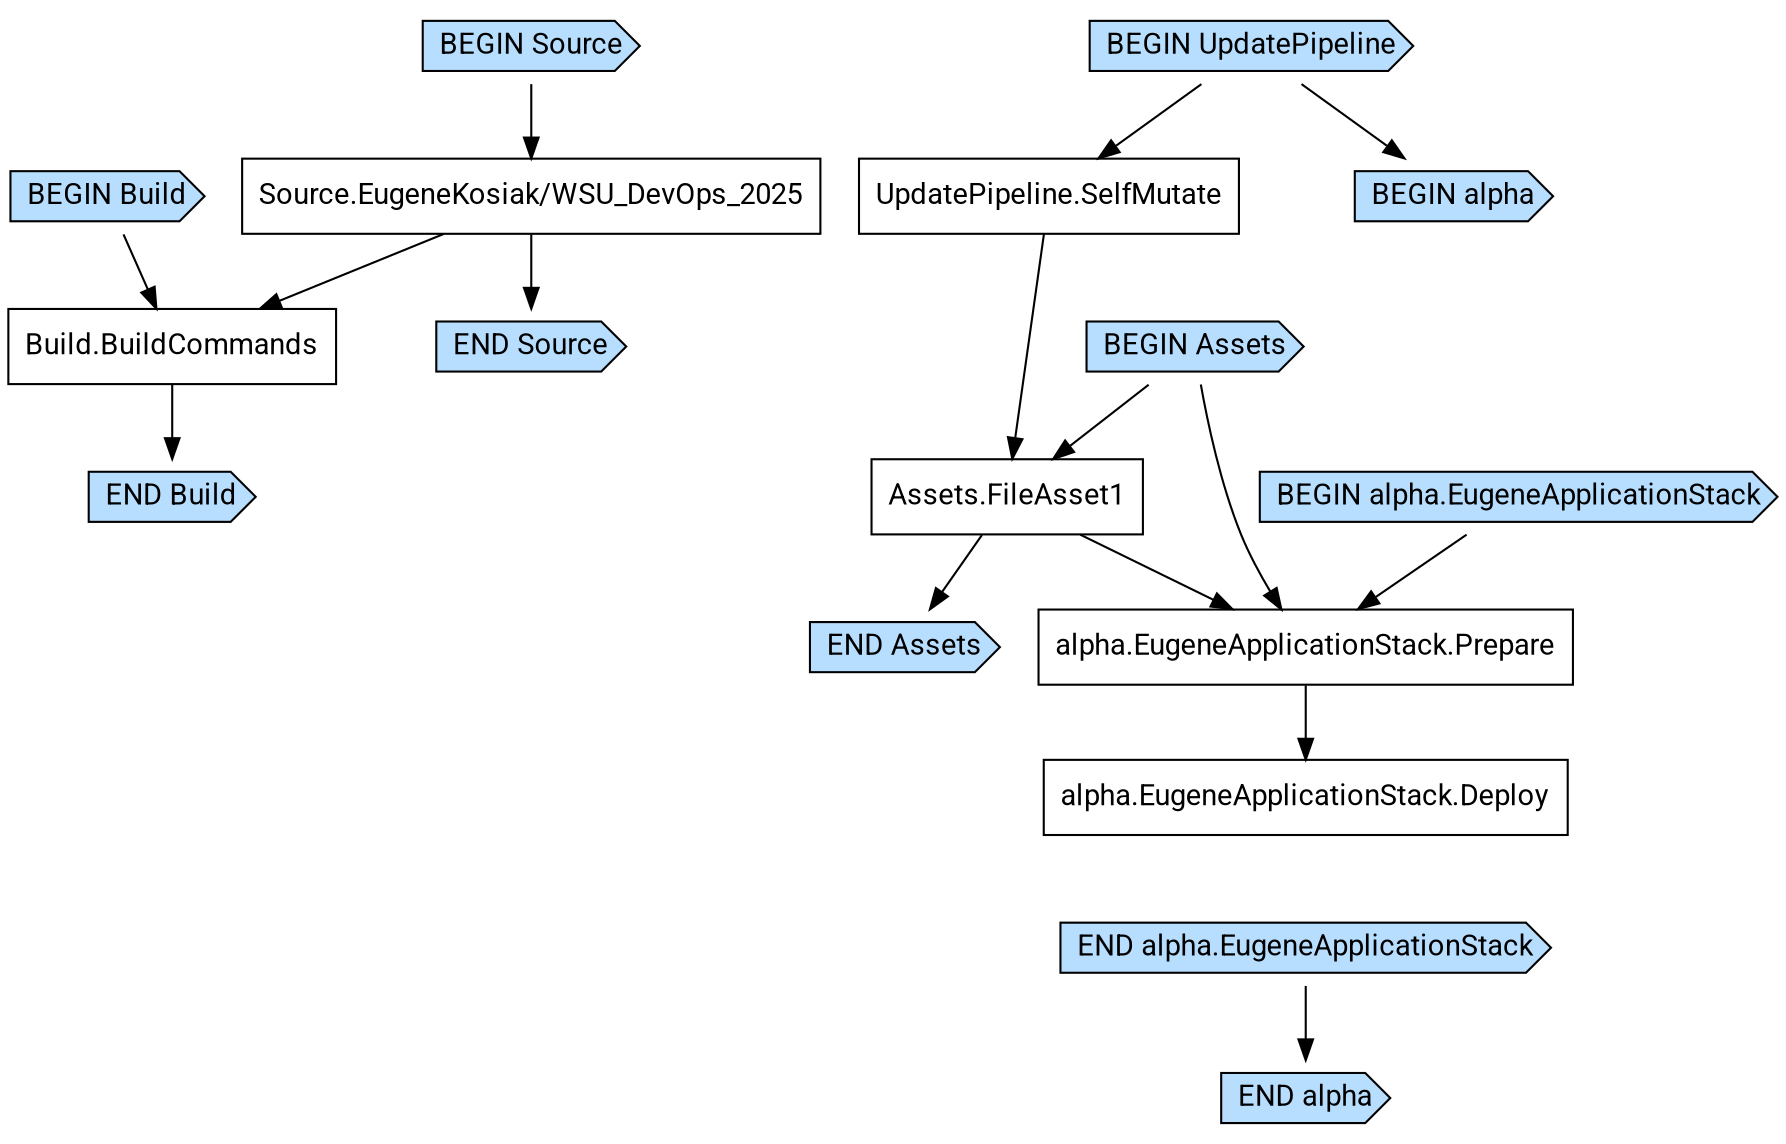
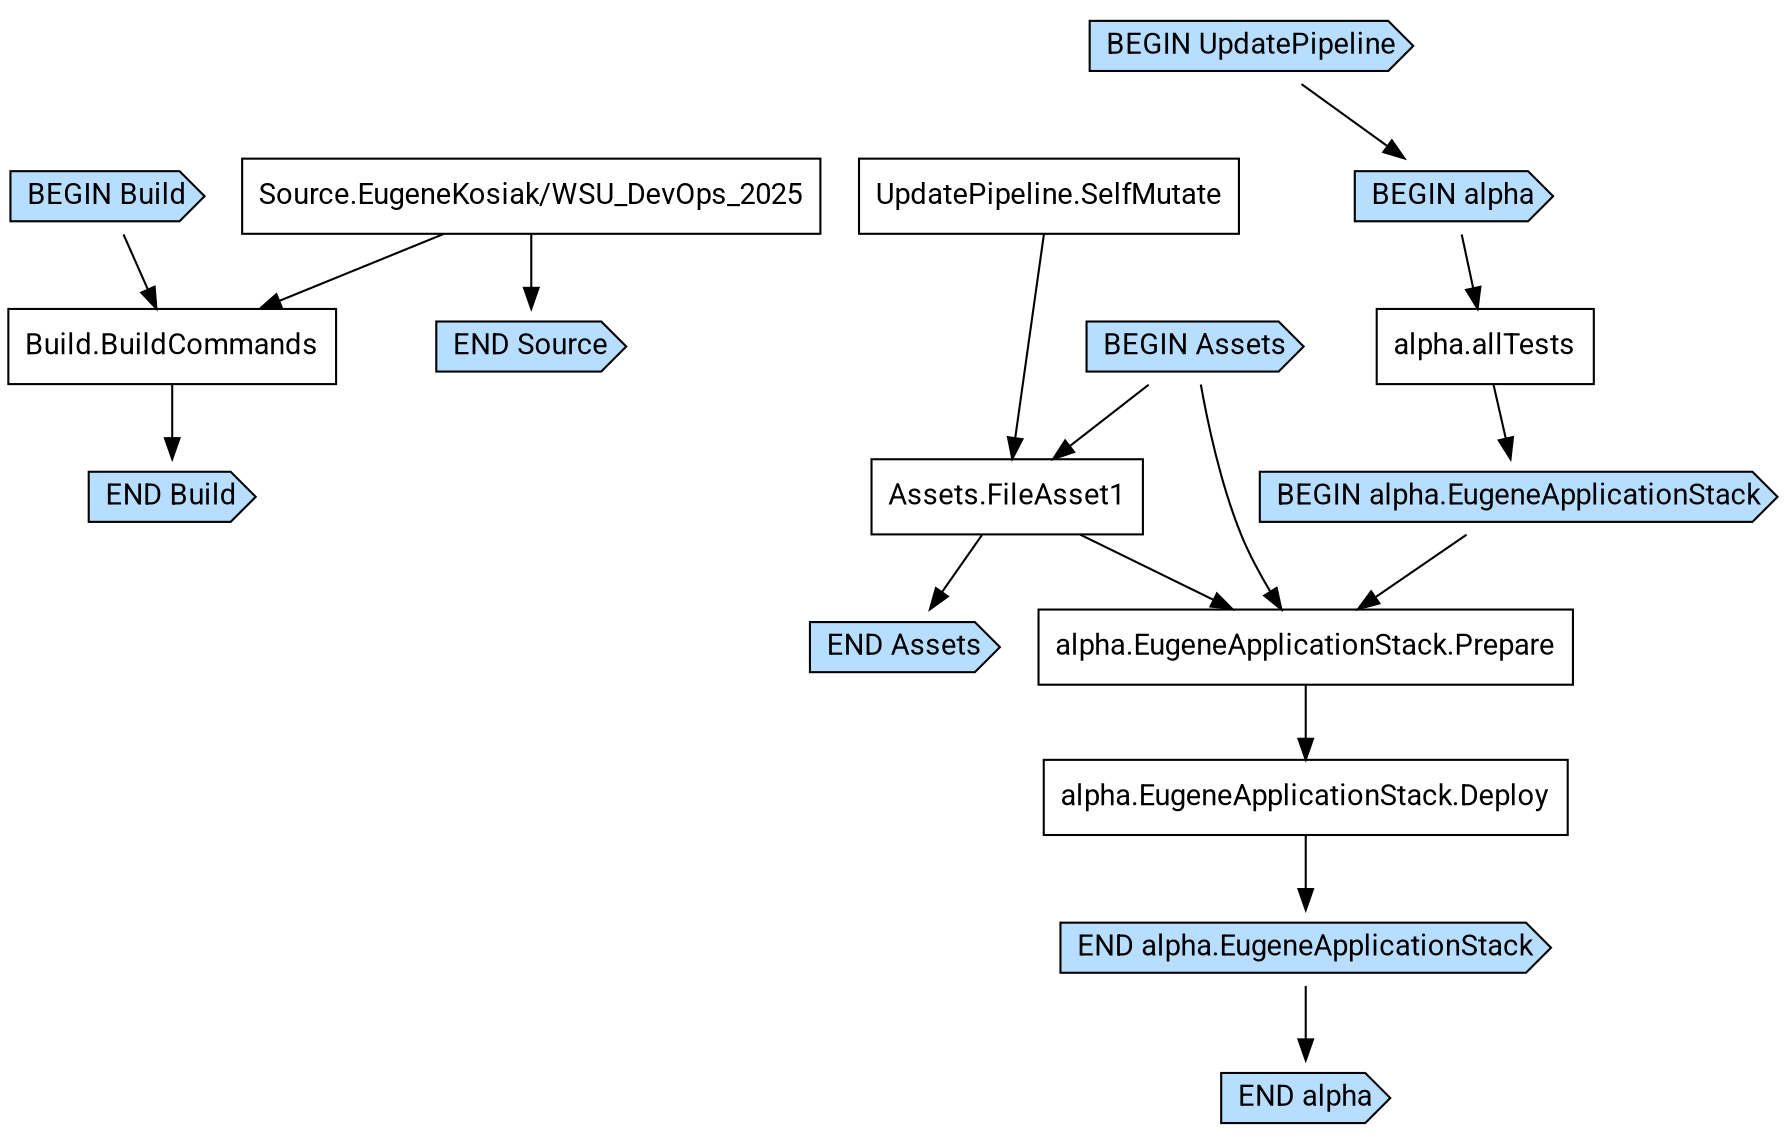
  digraph {
    fontname=Roboto
    node [fontname=Roboto shape=cds fillcolor="#b7deff" style=filled]
    edge [fontname=Roboto]
    "Build.BuildCommands" [shape=box fillcolor="" style=""]
    "BEGIN Build"
    "END Build"
    "UpdatePipeline.SelfMutate" [shape=box fillcolor="" style=""]
    "Assets.FileAsset1" [shape=box fillcolor="" style=""]
    "alpha.EugeneApplicationStack.Prepare" [shape=box fillcolor="" style=""]
    "alpha.EugeneApplicationStack.Deploy" [shape=box fillcolor="" style=""]
    "Source.EugeneKosiak/WSU_DevOps_2025" [shape=box fillcolor="" style=""]
    "END Source"
    "BEGIN UpdatePipeline"
    "BEGIN alpha"
    "END Assets"
+   "alpha.allTests" [shape=box fillcolor="" style=""]
    "BEGIN Assets"
    "BEGIN alpha.EugeneApplicationStack"
    "END alpha.EugeneApplicationStack"
    "END alpha"
-   "BEGIN Source"
    "Build.BuildCommands" -> "END Build"
    "BEGIN Build" -> "Build.BuildCommands"
    "UpdatePipeline.SelfMutate" -> "Assets.FileAsset1"
    "Assets.FileAsset1" -> "alpha.EugeneApplicationStack.Prepare"
    "Assets.FileAsset1" -> "END Assets"
    "alpha.EugeneApplicationStack.Prepare" -> "alpha.EugeneApplicationStack.Deploy"
+   "alpha.EugeneApplicationStack.Deploy" -> "END alpha.EugeneApplicationStack"
    "Source.EugeneKosiak/WSU_DevOps_2025" -> "Build.BuildCommands"
    "Source.EugeneKosiak/WSU_DevOps_2025" -> "END Source"
-   "BEGIN UpdatePipeline" -> "UpdatePipeline.SelfMutate"
    "BEGIN UpdatePipeline" -> "BEGIN alpha"
+   "BEGIN alpha" -> "alpha.allTests"
+   "alpha.allTests" -> "BEGIN alpha.EugeneApplicationStack"
    "BEGIN Assets" -> "Assets.FileAsset1"
    "BEGIN Assets" -> "alpha.EugeneApplicationStack.Prepare"
    "BEGIN alpha.EugeneApplicationStack" -> "alpha.EugeneApplicationStack.Prepare"
    "END alpha.EugeneApplicationStack" -> "END alpha"
-   "BEGIN Source" -> "Source.EugeneKosiak/WSU_DevOps_2025"
  }
